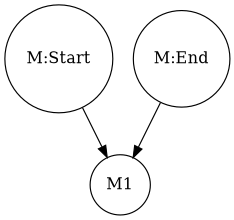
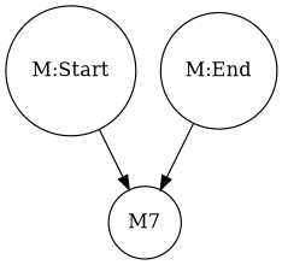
  strict digraph {
    node [shape=circle]
    edge [type=control]
    n1 [label="M:Start" type=EntryPoint]
-   n2 [label=M1 type=FunctionCall]
+   n2 [label=M7 type=FunctionCall]
    n3 [label="M:End" type=ExitPoint]
    n1 -> n2
    n3 -> n2
  }
